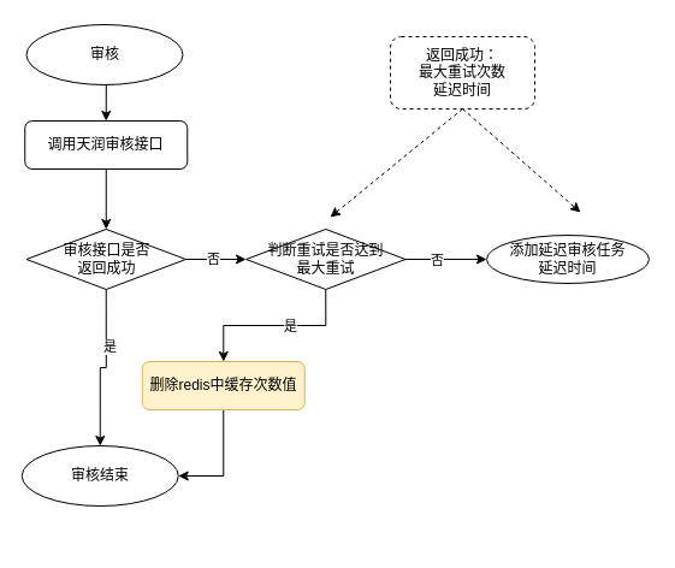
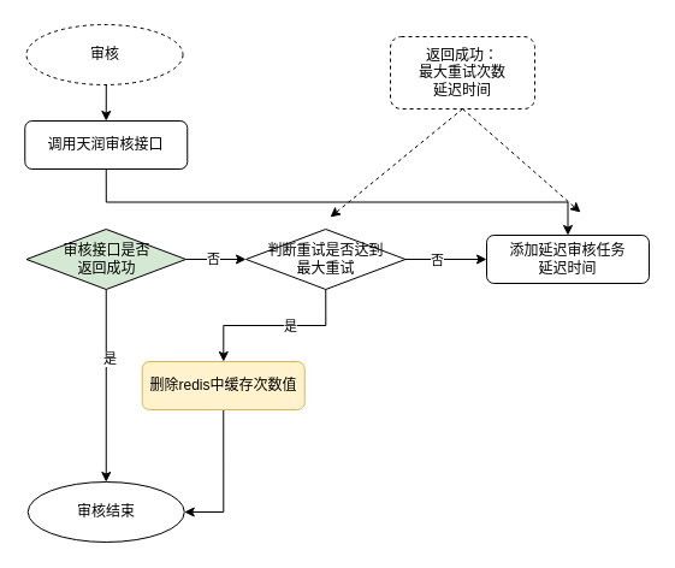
  <mxCell id="0" />
  <mxCell id="1" parent="0" />
  <mxCell id="2" style="edgeStyle=orthogonalEdgeStyle;rounded=0;orthogonalLoop=1;jettySize=auto;html=1;exitX=0.5;exitY=1;exitDx=0;exitDy=0;entryX=0.5;entryY=0;entryDx=0;entryDy=0;" edge="1" parent="1" source="3" target="5"><mxGeometry relative="1" as="geometry" /></mxCell>
- <mxCell id="3" value="审核" style="ellipse;whiteSpace=wrap;html=1;" vertex="1" parent="1"><mxGeometry x="21.5" y="20" width="130" height="50" as="geometry" /></mxCell>
- <mxCell id="4" style="edgeStyle=orthogonalEdgeStyle;rounded=0;orthogonalLoop=1;jettySize=auto;html=1;exitX=0.5;exitY=1;exitDx=0;exitDy=0;entryX=0.5;entryY=0;entryDx=0;entryDy=0;" edge="1" parent="1" source="5" target="10"><mxGeometry relative="1" as="geometry" /></mxCell>
+ <mxCell id="3" value="审核" style="ellipse;whiteSpace=wrap;html=1;dashed=1;" vertex="1" parent="1"><mxGeometry x="21.5" y="20" width="130" height="50" as="geometry" /></mxCell>
+ <mxCell id="4" style="edgeStyle=orthogonalEdgeStyle;rounded=0;orthogonalLoop=1;jettySize=auto;html=1;exitX=0.5;exitY=1;exitDx=0;exitDy=0;" edge="1" parent="1" source="5" target="18"><mxGeometry relative="1" as="geometry" /></mxCell>
  <mxCell id="5" value="调用天润审核接口" style="rounded=1;whiteSpace=wrap;html=1;" vertex="1" parent="1"><mxGeometry x="20.25" y="100" width="135" height="40" as="geometry" /></mxCell>
  <mxCell id="6" style="edgeStyle=orthogonalEdgeStyle;rounded=0;orthogonalLoop=1;jettySize=auto;html=1;exitX=1;exitY=0.5;exitDx=0;exitDy=0;entryX=0;entryY=0.5;entryDx=0;entryDy=0;" edge="1" parent="1" source="10" target="15"><mxGeometry relative="1" as="geometry" /></mxCell>
  <mxCell id="7" value="否" style="edgeLabel;html=1;align=center;verticalAlign=middle;resizable=0;points=[];" vertex="1" connectable="0" parent="6"><mxGeometry x="-0.12" y="1" relative="1" as="geometry"><mxPoint as="offset" /></mxGeometry></mxCell>
  <mxCell id="8" style="edgeStyle=orthogonalEdgeStyle;rounded=0;orthogonalLoop=1;jettySize=auto;html=1;exitX=0.5;exitY=1;exitDx=0;exitDy=0;entryX=0.5;entryY=0;entryDx=0;entryDy=0;" edge="1" parent="1" source="10" target="19"><mxGeometry relative="1" as="geometry" /></mxCell>
  <mxCell id="9" value="是" style="edgeLabel;html=1;align=center;verticalAlign=middle;resizable=0;points=[];" vertex="1" connectable="0" parent="8"><mxGeometry x="-0.287" y="3" relative="1" as="geometry"><mxPoint as="offset" /></mxGeometry></mxCell>
- <mxCell id="10" value="审核接口是否&lt;br&gt;返回成功" style="rhombus;whiteSpace=wrap;html=1;" vertex="1" parent="1"><mxGeometry x="21.5" y="190" width="132.5" height="50" as="geometry" /></mxCell>
+ <mxCell id="10" value="审核接口是否&lt;br&gt;返回成功" style="rhombus;whiteSpace=wrap;html=1;fillColor=#d5e8d4;" vertex="1" parent="1"><mxGeometry x="21.5" y="190" width="132.5" height="50" as="geometry" /></mxCell>
  <mxCell id="11" style="edgeStyle=orthogonalEdgeStyle;rounded=0;orthogonalLoop=1;jettySize=auto;html=1;exitX=0.5;exitY=1;exitDx=0;exitDy=0;" edge="1" parent="1" source="15" target="17"><mxGeometry relative="1" as="geometry" /></mxCell>
  <mxCell id="12" value="是" style="edgeLabel;html=1;align=center;verticalAlign=middle;resizable=0;points=[];" vertex="1" connectable="0" parent="11"><mxGeometry x="-0.167" relative="1" as="geometry"><mxPoint as="offset" /></mxGeometry></mxCell>
  <mxCell id="13" style="edgeStyle=orthogonalEdgeStyle;rounded=0;orthogonalLoop=1;jettySize=auto;html=1;exitX=1;exitY=0.5;exitDx=0;exitDy=0;entryX=0;entryY=0.5;entryDx=0;entryDy=0;" edge="1" parent="1" source="15" target="18"><mxGeometry relative="1" as="geometry" /></mxCell>
  <mxCell id="14" value="否" style="edgeLabel;html=1;align=center;verticalAlign=middle;resizable=0;points=[];" vertex="1" connectable="0" parent="13"><mxGeometry x="-0.244" relative="1" as="geometry"><mxPoint as="offset" /></mxGeometry></mxCell>
  <mxCell id="15" value="判断重试是否达到&lt;br&gt;最大重试" style="rhombus;whiteSpace=wrap;html=1;" vertex="1" parent="1"><mxGeometry x="204" y="190" width="132.5" height="50" as="geometry" /></mxCell>
  <mxCell id="16" style="edgeStyle=orthogonalEdgeStyle;rounded=0;orthogonalLoop=1;jettySize=auto;html=1;exitX=0.5;exitY=1;exitDx=0;exitDy=0;entryX=1;entryY=0.5;entryDx=0;entryDy=0;" edge="1" parent="1" source="17" target="19"><mxGeometry relative="1" as="geometry" /></mxCell>
  <mxCell id="17" value="删除redis中缓存次数值" style="rounded=1;whiteSpace=wrap;html=1;fillColor=#fff2cc;strokeColor=#d6b656;" vertex="1" parent="1"><mxGeometry x="117.75" y="300" width="135" height="40" as="geometry" /></mxCell>
- <mxCell id="18" value="添加延迟审核任务&lt;br&gt;延迟时间" style="ellipse;whiteSpace=wrap;html=1;" vertex="1" parent="1"><mxGeometry x="404" y="195" width="135" height="40" as="geometry" /></mxCell>
- <mxCell id="19" value="审核结束" style="ellipse;whiteSpace=wrap;html=1;" vertex="1" parent="1"><mxGeometry x="17.75" y="370" width="130" height="50" as="geometry" /></mxCell>
+ <mxCell id="18" value="添加延迟审核任务&lt;br&gt;延迟时间" style="rounded=1;whiteSpace=wrap;html=1;" vertex="1" parent="1"><mxGeometry x="404" y="195" width="135" height="40" as="geometry" /></mxCell>
+ <mxCell id="19" value="审核结束" style="ellipse;whiteSpace=wrap;html=1;" vertex="1" parent="1"><mxGeometry x="22.75" y="400" width="130" height="50" as="geometry" /></mxCell>
  <mxCell id="20" value="返回成功：&lt;br&gt;最大重试次数&lt;br&gt;延迟时间" style="rounded=1;whiteSpace=wrap;html=1;dashed=1;" vertex="1" parent="1"><mxGeometry x="324" y="30" width="120" height="60" as="geometry" /></mxCell>
  <mxCell id="21" value="" style="endArrow=classic;html=1;rounded=0;dashed=1;" edge="1" parent="1"><mxGeometry width="50" height="50" relative="1" as="geometry"><mxPoint x="384" y="90" as="sourcePoint" /><mxPoint x="274" y="180" as="targetPoint" /></mxGeometry></mxCell>
  <mxCell id="22" value="" style="endArrow=classic;html=1;rounded=0;exitX=0.5;exitY=1;exitDx=0;exitDy=0;dashed=1;" edge="1" parent="1" source="20"><mxGeometry width="50" height="50" relative="1" as="geometry"><mxPoint x="394" y="100" as="sourcePoint" /><mxPoint x="482" y="176" as="targetPoint" /></mxGeometry></mxCell>
